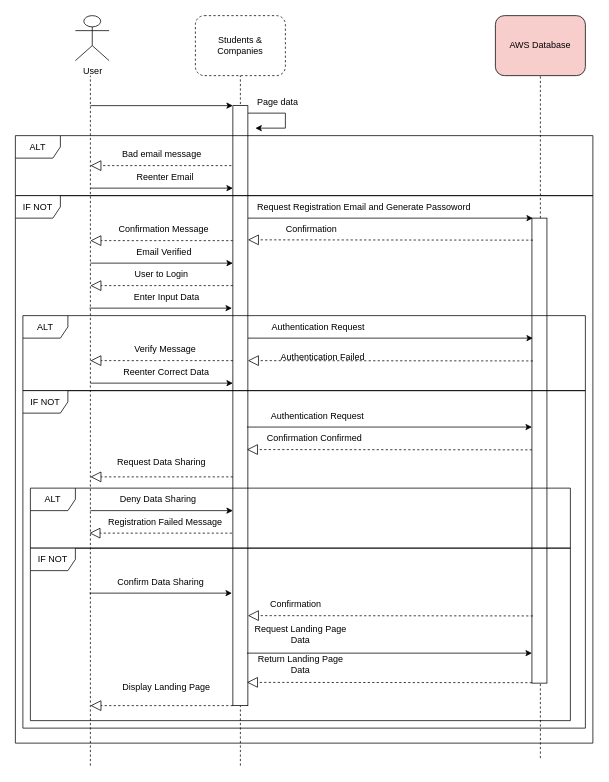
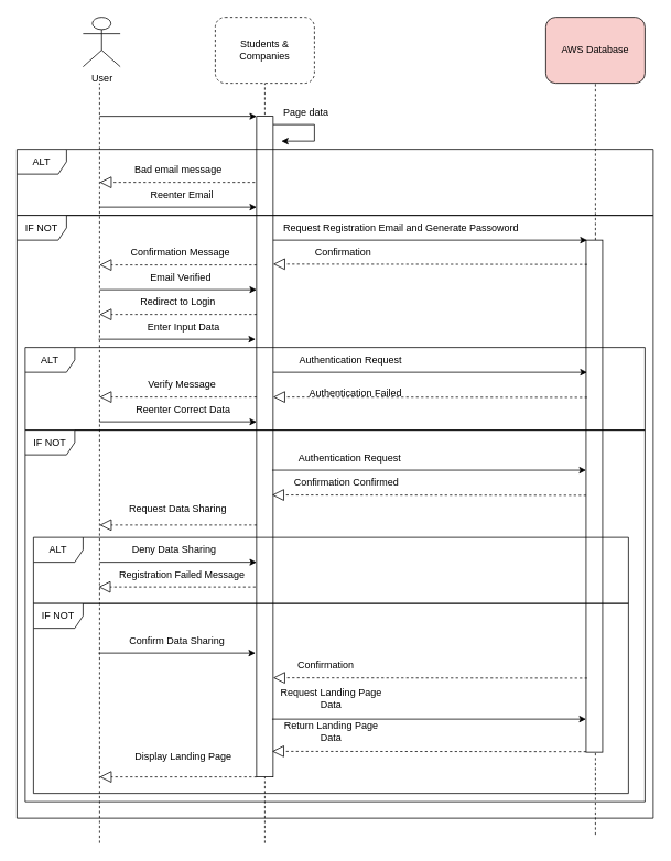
  <mxCell id="0" />
  <mxCell id="1" parent="0" />
  <mxCell id="2" value="&lt;div&gt;User&lt;/div&gt;" style="shape=umlActor;verticalLabelPosition=bottom;verticalAlign=top;html=1;outlineConnect=0;" parent="1" vertex="1"><mxGeometry x="100" y="20" width="45" height="60" as="geometry" /></mxCell>
  <mxCell id="3" value="&lt;div&gt;Students &amp;amp; Companies&lt;/div&gt;" style="rounded=1;whiteSpace=wrap;html=1;dashed=1;" parent="1" vertex="1"><mxGeometry x="260" y="20" width="120" height="80" as="geometry" /></mxCell>
  <mxCell id="4" value="AWS Database" style="rounded=1;whiteSpace=wrap;html=1;fillColor=#f8cecc;" parent="1" vertex="1"><mxGeometry x="660" y="20" width="120" height="80" as="geometry" /></mxCell>
  <mxCell id="5" value="" style="endArrow=none;dashed=1;html=1;rounded=0;" parent="1" edge="1"><mxGeometry width="50" height="50" relative="1" as="geometry"><mxPoint x="120" y="1020" as="sourcePoint" /><mxPoint x="120" y="100" as="targetPoint" /></mxGeometry></mxCell>
  <mxCell id="6" value="" style="endArrow=none;dashed=1;html=1;rounded=0;entryX=0.5;entryY=1;entryDx=0;entryDy=0;" parent="1" target="4" edge="1"><mxGeometry width="50" height="50" relative="1" as="geometry"><mxPoint x="720" y="1010" as="sourcePoint" /><mxPoint x="719" y="210" as="targetPoint" /></mxGeometry></mxCell>
  <mxCell id="7" value="" style="endArrow=none;dashed=1;html=1;rounded=0;entryX=0.5;entryY=1;entryDx=0;entryDy=0;" parent="1" target="3" edge="1"><mxGeometry width="50" height="50" relative="1" as="geometry"><mxPoint x="320" y="1020" as="sourcePoint" /><mxPoint x="320" y="250" as="targetPoint" /></mxGeometry></mxCell>
  <mxCell id="8" value="" style="endArrow=classic;html=1;rounded=0;entryX=0;entryY=0;entryDx=0;entryDy=0;" parent="1" target="19" edge="1"><mxGeometry width="50" height="50" relative="1" as="geometry"><mxPoint x="120" y="140" as="sourcePoint" /><mxPoint x="270" y="160" as="targetPoint" /></mxGeometry></mxCell>
  <mxCell id="9" value="" style="endArrow=classic;html=1;rounded=0;" parent="1" edge="1"><mxGeometry width="50" height="50" relative="1" as="geometry"><mxPoint x="330" y="150" as="sourcePoint" /><mxPoint x="340" y="170" as="targetPoint" /><Array as="points"><mxPoint x="380" y="150" /><mxPoint x="380" y="170" /></Array></mxGeometry></mxCell>
  <mxCell id="10" value="Page data" style="text;html=1;align=center;verticalAlign=middle;whiteSpace=wrap;rounded=0;" parent="1" vertex="1"><mxGeometry x="340" y="120" width="60" height="30" as="geometry" /></mxCell>
  <mxCell id="11" value="" style="endArrow=block;dashed=1;endFill=0;endSize=12;html=1;rounded=0;" parent="1" edge="1"><mxGeometry width="160" relative="1" as="geometry"><mxPoint x="320" y="220" as="sourcePoint" /><mxPoint x="120" y="220" as="targetPoint" /></mxGeometry></mxCell>
  <mxCell id="12" value="Bad email message" style="text;html=1;align=center;verticalAlign=middle;whiteSpace=wrap;rounded=0;" parent="1" vertex="1"><mxGeometry x="157.5" y="190" width="115" height="30" as="geometry" /></mxCell>
  <mxCell id="13" value="" style="endArrow=classic;html=1;rounded=0;entryX=0;entryY=0;entryDx=0;entryDy=0;" parent="1" edge="1"><mxGeometry width="50" height="50" relative="1" as="geometry"><mxPoint x="120" y="250" as="sourcePoint" /><mxPoint x="310" y="250" as="targetPoint" /></mxGeometry></mxCell>
  <mxCell id="14" value="Reenter Email" style="text;html=1;align=center;verticalAlign=middle;whiteSpace=wrap;rounded=0;" parent="1" vertex="1"><mxGeometry x="180" y="220" width="80" height="30" as="geometry" /></mxCell>
  <mxCell id="15" value="" style="endArrow=block;dashed=1;endFill=0;endSize=12;html=1;rounded=0;" parent="1" edge="1"><mxGeometry width="160" relative="1" as="geometry"><mxPoint x="310" y="320" as="sourcePoint" /><mxPoint x="120" y="320" as="targetPoint" /></mxGeometry></mxCell>
  <mxCell id="16" value="Confirmation Message" style="text;html=1;align=center;verticalAlign=middle;whiteSpace=wrap;rounded=0;" parent="1" vertex="1"><mxGeometry x="156.25" y="290" width="123.75" height="30" as="geometry" /></mxCell>
  <mxCell id="17" value="" style="endArrow=classic;html=1;rounded=0;entryX=0;entryY=0;entryDx=0;entryDy=0;" parent="1" edge="1"><mxGeometry width="50" height="50" relative="1" as="geometry"><mxPoint x="120" y="350" as="sourcePoint" /><mxPoint x="310" y="350" as="targetPoint" /></mxGeometry></mxCell>
  <mxCell id="18" value="Email Verified" style="text;html=1;align=center;verticalAlign=middle;whiteSpace=wrap;rounded=0;" parent="1" vertex="1"><mxGeometry x="172.5" y="320" width="91.25" height="30" as="geometry" /></mxCell>
  <mxCell id="19" value="" style="rounded=0;whiteSpace=wrap;html=1;" parent="1" vertex="1"><mxGeometry x="310" y="140" width="20" height="800" as="geometry" /></mxCell>
  <mxCell id="20" value="" style="endArrow=block;dashed=1;endFill=0;endSize=12;html=1;rounded=0;" parent="1" edge="1"><mxGeometry width="160" relative="1" as="geometry"><mxPoint x="310" y="635" as="sourcePoint" /><mxPoint x="120" y="635" as="targetPoint" /></mxGeometry></mxCell>
  <mxCell id="21" value="Request Data Sharing" style="text;html=1;align=center;verticalAlign=middle;whiteSpace=wrap;rounded=0;" parent="1" vertex="1"><mxGeometry x="151.25" y="600" width="127.5" height="30" as="geometry" /></mxCell>
  <mxCell id="22" value="" style="endArrow=classic;html=1;rounded=0;entryX=0;entryY=0;entryDx=0;entryDy=0;" parent="1" edge="1"><mxGeometry width="50" height="50" relative="1" as="geometry"><mxPoint x="118.75" y="790" as="sourcePoint" /><mxPoint x="308.75" y="790" as="targetPoint" /></mxGeometry></mxCell>
  <mxCell id="23" value="Confirm Data Sharing" style="text;html=1;align=center;verticalAlign=middle;whiteSpace=wrap;rounded=0;" parent="1" vertex="1"><mxGeometry x="153.75" y="760" width="120" height="30" as="geometry" /></mxCell>
  <mxCell id="24" value="" style="rounded=0;whiteSpace=wrap;html=1;" parent="1" vertex="1"><mxGeometry x="708.75" y="290" width="20" height="620" as="geometry" /></mxCell>
  <mxCell id="25" value="" style="endArrow=block;dashed=1;endFill=0;endSize=12;html=1;rounded=0;" parent="1" edge="1"><mxGeometry width="160" relative="1" as="geometry"><mxPoint x="710" y="820.41" as="sourcePoint" /><mxPoint x="330" y="820" as="targetPoint" /></mxGeometry></mxCell>
  <mxCell id="26" value="Confirmation" style="text;html=1;align=center;verticalAlign=middle;whiteSpace=wrap;rounded=0;" parent="1" vertex="1"><mxGeometry x="330" y="790" width="127.5" height="30" as="geometry" /></mxCell>
  <mxCell id="27" value="" style="endArrow=classic;html=1;rounded=0;entryX=0;entryY=0;entryDx=0;entryDy=0;" parent="1" edge="1"><mxGeometry width="50" height="50" relative="1" as="geometry"><mxPoint x="328.75" y="870" as="sourcePoint" /><mxPoint x="708.75" y="870" as="targetPoint" /></mxGeometry></mxCell>
  <mxCell id="28" value="Request Landing Page Data" style="text;html=1;align=center;verticalAlign=middle;whiteSpace=wrap;rounded=0;" parent="1" vertex="1"><mxGeometry x="333.75" y="830" width="132.5" height="30" as="geometry" /></mxCell>
  <mxCell id="29" value="" style="endArrow=block;dashed=1;endFill=0;endSize=12;html=1;rounded=0;" parent="1" edge="1"><mxGeometry width="160" relative="1" as="geometry"><mxPoint x="708.75" y="909.41" as="sourcePoint" /><mxPoint x="328.75" y="909" as="targetPoint" /></mxGeometry></mxCell>
  <mxCell id="30" value="&lt;div&gt;Return Landing Page Data&lt;/div&gt;" style="text;html=1;align=center;verticalAlign=middle;whiteSpace=wrap;rounded=0;" parent="1" vertex="1"><mxGeometry x="333.75" y="870" width="132.5" height="30" as="geometry" /></mxCell>
  <mxCell id="31" value="" style="endArrow=block;dashed=1;endFill=0;endSize=12;html=1;rounded=0;" parent="1" edge="1"><mxGeometry width="160" relative="1" as="geometry"><mxPoint x="310" y="940" as="sourcePoint" /><mxPoint x="120" y="940" as="targetPoint" /></mxGeometry></mxCell>
  <mxCell id="32" value="Display Landing Page" style="text;html=1;align=center;verticalAlign=middle;whiteSpace=wrap;rounded=0;" parent="1" vertex="1"><mxGeometry x="158.75" y="900" width="125" height="30" as="geometry" /></mxCell>
  <mxCell id="33" value="ALT" style="shape=umlFrame;whiteSpace=wrap;html=1;pointerEvents=0;" parent="1" vertex="1"><mxGeometry x="20" y="180" width="770" height="80" as="geometry" /></mxCell>
  <mxCell id="34" value="IF NOT" style="shape=umlFrame;whiteSpace=wrap;html=1;pointerEvents=0;" parent="1" vertex="1"><mxGeometry x="20" y="260" width="770" height="730" as="geometry" /></mxCell>
  <mxCell id="35" value="" style="endArrow=classic;html=1;rounded=0;entryX=0;entryY=0;entryDx=0;entryDy=0;" parent="1" edge="1"><mxGeometry width="50" height="50" relative="1" as="geometry"><mxPoint x="120" y="510" as="sourcePoint" /><mxPoint x="310" y="510" as="targetPoint" /></mxGeometry></mxCell>
  <mxCell id="36" value="Reenter Correct Data" style="text;html=1;align=center;verticalAlign=middle;whiteSpace=wrap;rounded=0;" parent="1" vertex="1"><mxGeometry x="158.75" y="480" width="125" height="30" as="geometry" /></mxCell>
  <mxCell id="37" value="ALT" style="shape=umlFrame;whiteSpace=wrap;html=1;pointerEvents=0;" parent="1" vertex="1"><mxGeometry x="30" y="420" width="750" height="100" as="geometry" /></mxCell>
  <mxCell id="38" value="IF NOT" style="shape=umlFrame;whiteSpace=wrap;html=1;pointerEvents=0;" parent="1" vertex="1"><mxGeometry x="30" y="520" width="750" height="450" as="geometry" /></mxCell>
  <mxCell id="39" value="" style="endArrow=classic;html=1;rounded=0;entryX=0;entryY=0;entryDx=0;entryDy=0;" parent="1" edge="1"><mxGeometry width="50" height="50" relative="1" as="geometry"><mxPoint x="120" y="680" as="sourcePoint" /><mxPoint x="310" y="680" as="targetPoint" /></mxGeometry></mxCell>
  <mxCell id="40" value="Deny Data Sharing" style="text;html=1;align=center;verticalAlign=middle;whiteSpace=wrap;rounded=0;" parent="1" vertex="1"><mxGeometry x="147.5" y="650" width="125" height="30" as="geometry" /></mxCell>
  <mxCell id="41" value="" style="endArrow=block;dashed=1;endFill=0;endSize=12;html=1;rounded=0;" parent="1" edge="1"><mxGeometry width="160" relative="1" as="geometry"><mxPoint x="308.75" y="710" as="sourcePoint" /><mxPoint x="118.75" y="710" as="targetPoint" /></mxGeometry></mxCell>
  <mxCell id="42" value="Registration Failed Message" style="text;html=1;align=center;verticalAlign=middle;whiteSpace=wrap;rounded=0;" parent="1" vertex="1"><mxGeometry x="136.25" y="680" width="167.5" height="30" as="geometry" /></mxCell>
  <mxCell id="43" value="ALT" style="shape=umlFrame;whiteSpace=wrap;html=1;pointerEvents=0;" parent="1" vertex="1"><mxGeometry x="40" y="650" width="720" height="80" as="geometry" /></mxCell>
  <mxCell id="44" value="IF NOT" style="shape=umlFrame;whiteSpace=wrap;html=1;pointerEvents=0;" parent="1" vertex="1"><mxGeometry x="40" y="730" width="720" height="230" as="geometry" /></mxCell>
  <mxCell id="45" value="" style="endArrow=block;dashed=1;endFill=0;endSize=12;html=1;rounded=0;" parent="1" edge="1"><mxGeometry width="160" relative="1" as="geometry"><mxPoint x="310" y="380" as="sourcePoint" /><mxPoint x="120" y="380" as="targetPoint" /></mxGeometry></mxCell>
- <mxCell id="46" value="User to Login" style="text;html=1;align=center;verticalAlign=middle;whiteSpace=wrap;rounded=0;" parent="1" vertex="1"><mxGeometry x="153.13" y="350" width="123.75" height="30" as="geometry" /></mxCell>
+ <mxCell id="46" value="Redirect to Login" style="text;html=1;align=center;verticalAlign=middle;whiteSpace=wrap;rounded=0;" parent="1" vertex="1"><mxGeometry x="153.13" y="350" width="123.75" height="30" as="geometry" /></mxCell>
  <mxCell id="47" value="" style="endArrow=classic;html=1;rounded=0;entryX=0;entryY=0;entryDx=0;entryDy=0;" parent="1" edge="1"><mxGeometry width="50" height="50" relative="1" as="geometry"><mxPoint x="118.75" y="410" as="sourcePoint" /><mxPoint x="308.75" y="410" as="targetPoint" /></mxGeometry></mxCell>
  <mxCell id="48" value="Enter Input Data" style="text;html=1;align=center;verticalAlign=middle;whiteSpace=wrap;rounded=0;" parent="1" vertex="1"><mxGeometry x="167.5" y="380" width="107.5" height="30" as="geometry" /></mxCell>
  <mxCell id="49" value="" style="endArrow=classic;html=1;rounded=0;entryX=0;entryY=0;entryDx=0;entryDy=0;" parent="1" edge="1"><mxGeometry width="50" height="50" relative="1" as="geometry"><mxPoint x="330" y="290" as="sourcePoint" /><mxPoint x="710" y="290" as="targetPoint" /></mxGeometry></mxCell>
  <mxCell id="50" value="Request Registration Email and Generate Passoword" style="text;html=1;align=center;verticalAlign=middle;whiteSpace=wrap;rounded=0;" parent="1" vertex="1"><mxGeometry x="340" y="260" width="290" height="30" as="geometry" /></mxCell>
  <mxCell id="51" value="" style="endArrow=block;dashed=1;endFill=0;endSize=12;html=1;rounded=0;" parent="1" edge="1"><mxGeometry width="160" relative="1" as="geometry"><mxPoint x="710" y="319.36" as="sourcePoint" /><mxPoint x="330" y="318.95" as="targetPoint" /></mxGeometry></mxCell>
  <mxCell id="52" value="Confirmation" style="text;html=1;align=center;verticalAlign=middle;whiteSpace=wrap;rounded=0;" parent="1" vertex="1"><mxGeometry x="340" y="290" width="150" height="30" as="geometry" /></mxCell>
  <mxCell id="53" value="" style="endArrow=block;dashed=1;endFill=0;endSize=12;html=1;rounded=0;" parent="1" edge="1"><mxGeometry width="160" relative="1" as="geometry"><mxPoint x="310" y="480" as="sourcePoint" /><mxPoint x="120" y="480" as="targetPoint" /></mxGeometry></mxCell>
  <mxCell id="54" value="" style="endArrow=classic;html=1;rounded=0;entryX=0;entryY=0;entryDx=0;entryDy=0;" parent="1" edge="1"><mxGeometry width="50" height="50" relative="1" as="geometry"><mxPoint x="330" y="450" as="sourcePoint" /><mxPoint x="710" y="450" as="targetPoint" /></mxGeometry></mxCell>
  <mxCell id="55" value="Authentication Request" style="text;html=1;align=center;verticalAlign=middle;whiteSpace=wrap;rounded=0;" parent="1" vertex="1"><mxGeometry x="348.75" y="420" width="150" height="30" as="geometry" /></mxCell>
  <mxCell id="56" value="" style="endArrow=block;dashed=1;endFill=0;endSize=12;html=1;rounded=0;" parent="1" edge="1"><mxGeometry width="160" relative="1" as="geometry"><mxPoint x="710" y="480.41" as="sourcePoint" /><mxPoint x="330" y="480" as="targetPoint" /></mxGeometry></mxCell>
  <mxCell id="57" value="Authentication Failed" style="text;html=1;align=center;verticalAlign=middle;whiteSpace=wrap;rounded=0;" parent="1" vertex="1"><mxGeometry x="355" y="460" width="150" height="30" as="geometry" /></mxCell>
  <mxCell id="58" value="Verify Message" style="text;html=1;align=center;verticalAlign=middle;whiteSpace=wrap;rounded=0;" parent="1" vertex="1"><mxGeometry x="145" y="450" width="150" height="30" as="geometry" /></mxCell>
  <mxCell id="59" value="" style="endArrow=classic;html=1;rounded=0;entryX=0;entryY=0;entryDx=0;entryDy=0;" edge="1" parent="1"><mxGeometry width="50" height="50" relative="1" as="geometry"><mxPoint x="328.75" y="568.57" as="sourcePoint" /><mxPoint x="708.75" y="568.57" as="targetPoint" /></mxGeometry></mxCell>
  <mxCell id="60" value="Authentication Request" style="text;html=1;align=center;verticalAlign=middle;whiteSpace=wrap;rounded=0;" vertex="1" parent="1"><mxGeometry x="347.5" y="538.57" width="150" height="30" as="geometry" /></mxCell>
  <mxCell id="61" value="" style="endArrow=block;dashed=1;endFill=0;endSize=12;html=1;rounded=0;" edge="1" parent="1"><mxGeometry width="160" relative="1" as="geometry"><mxPoint x="708.75" y="598.98" as="sourcePoint" /><mxPoint x="328.75" y="598.57" as="targetPoint" /></mxGeometry></mxCell>
  <mxCell id="62" value="Confirmation Confirmed" style="text;html=1;align=center;verticalAlign=middle;whiteSpace=wrap;rounded=0;" vertex="1" parent="1"><mxGeometry x="343.75" y="568.57" width="150" height="30" as="geometry" /></mxCell>
